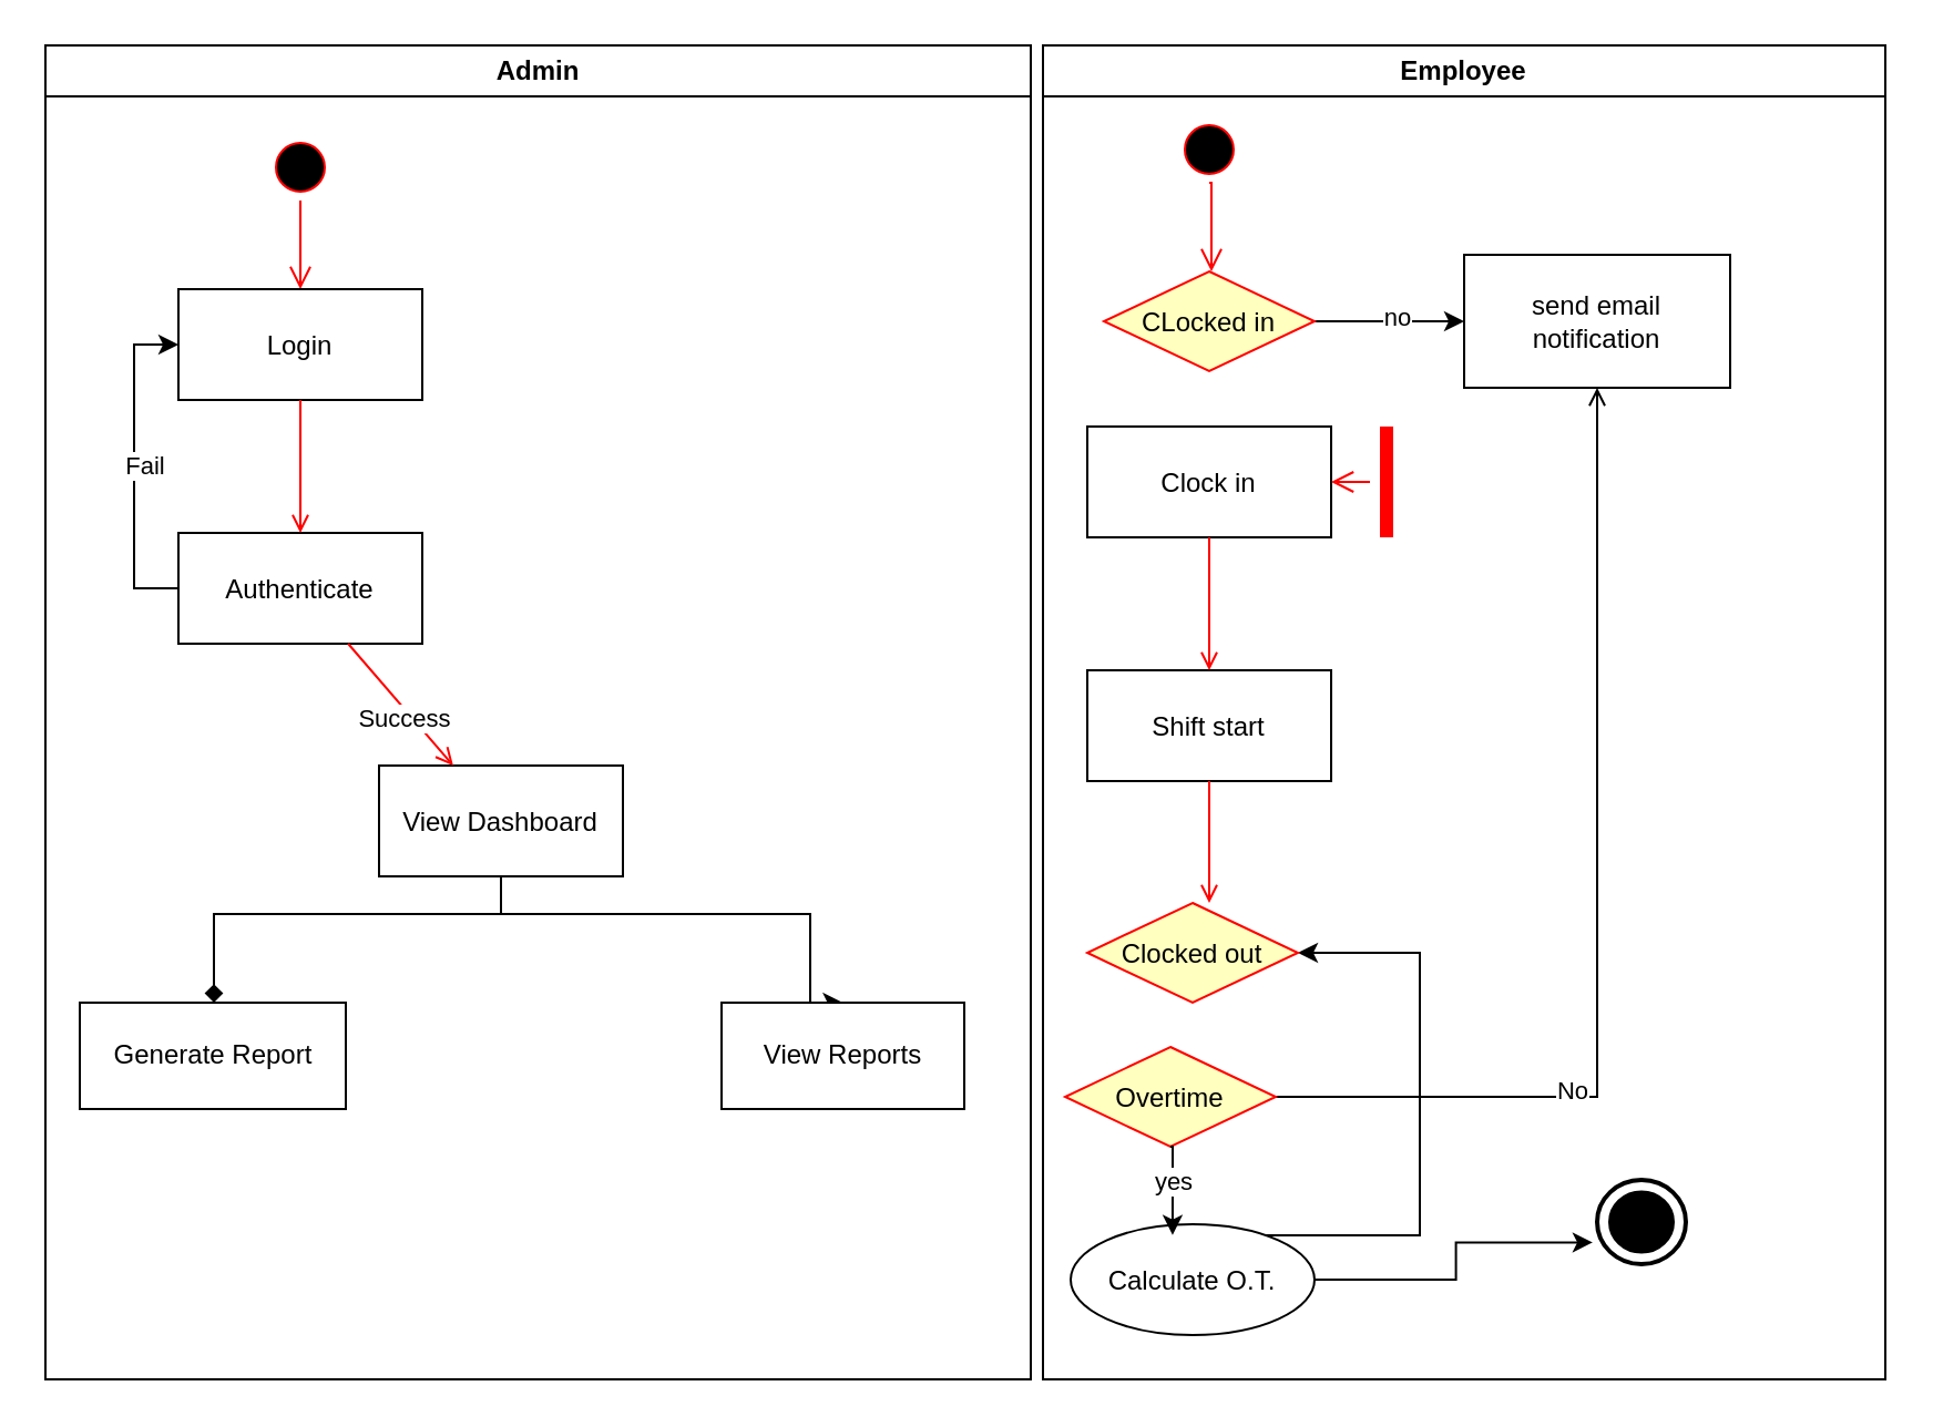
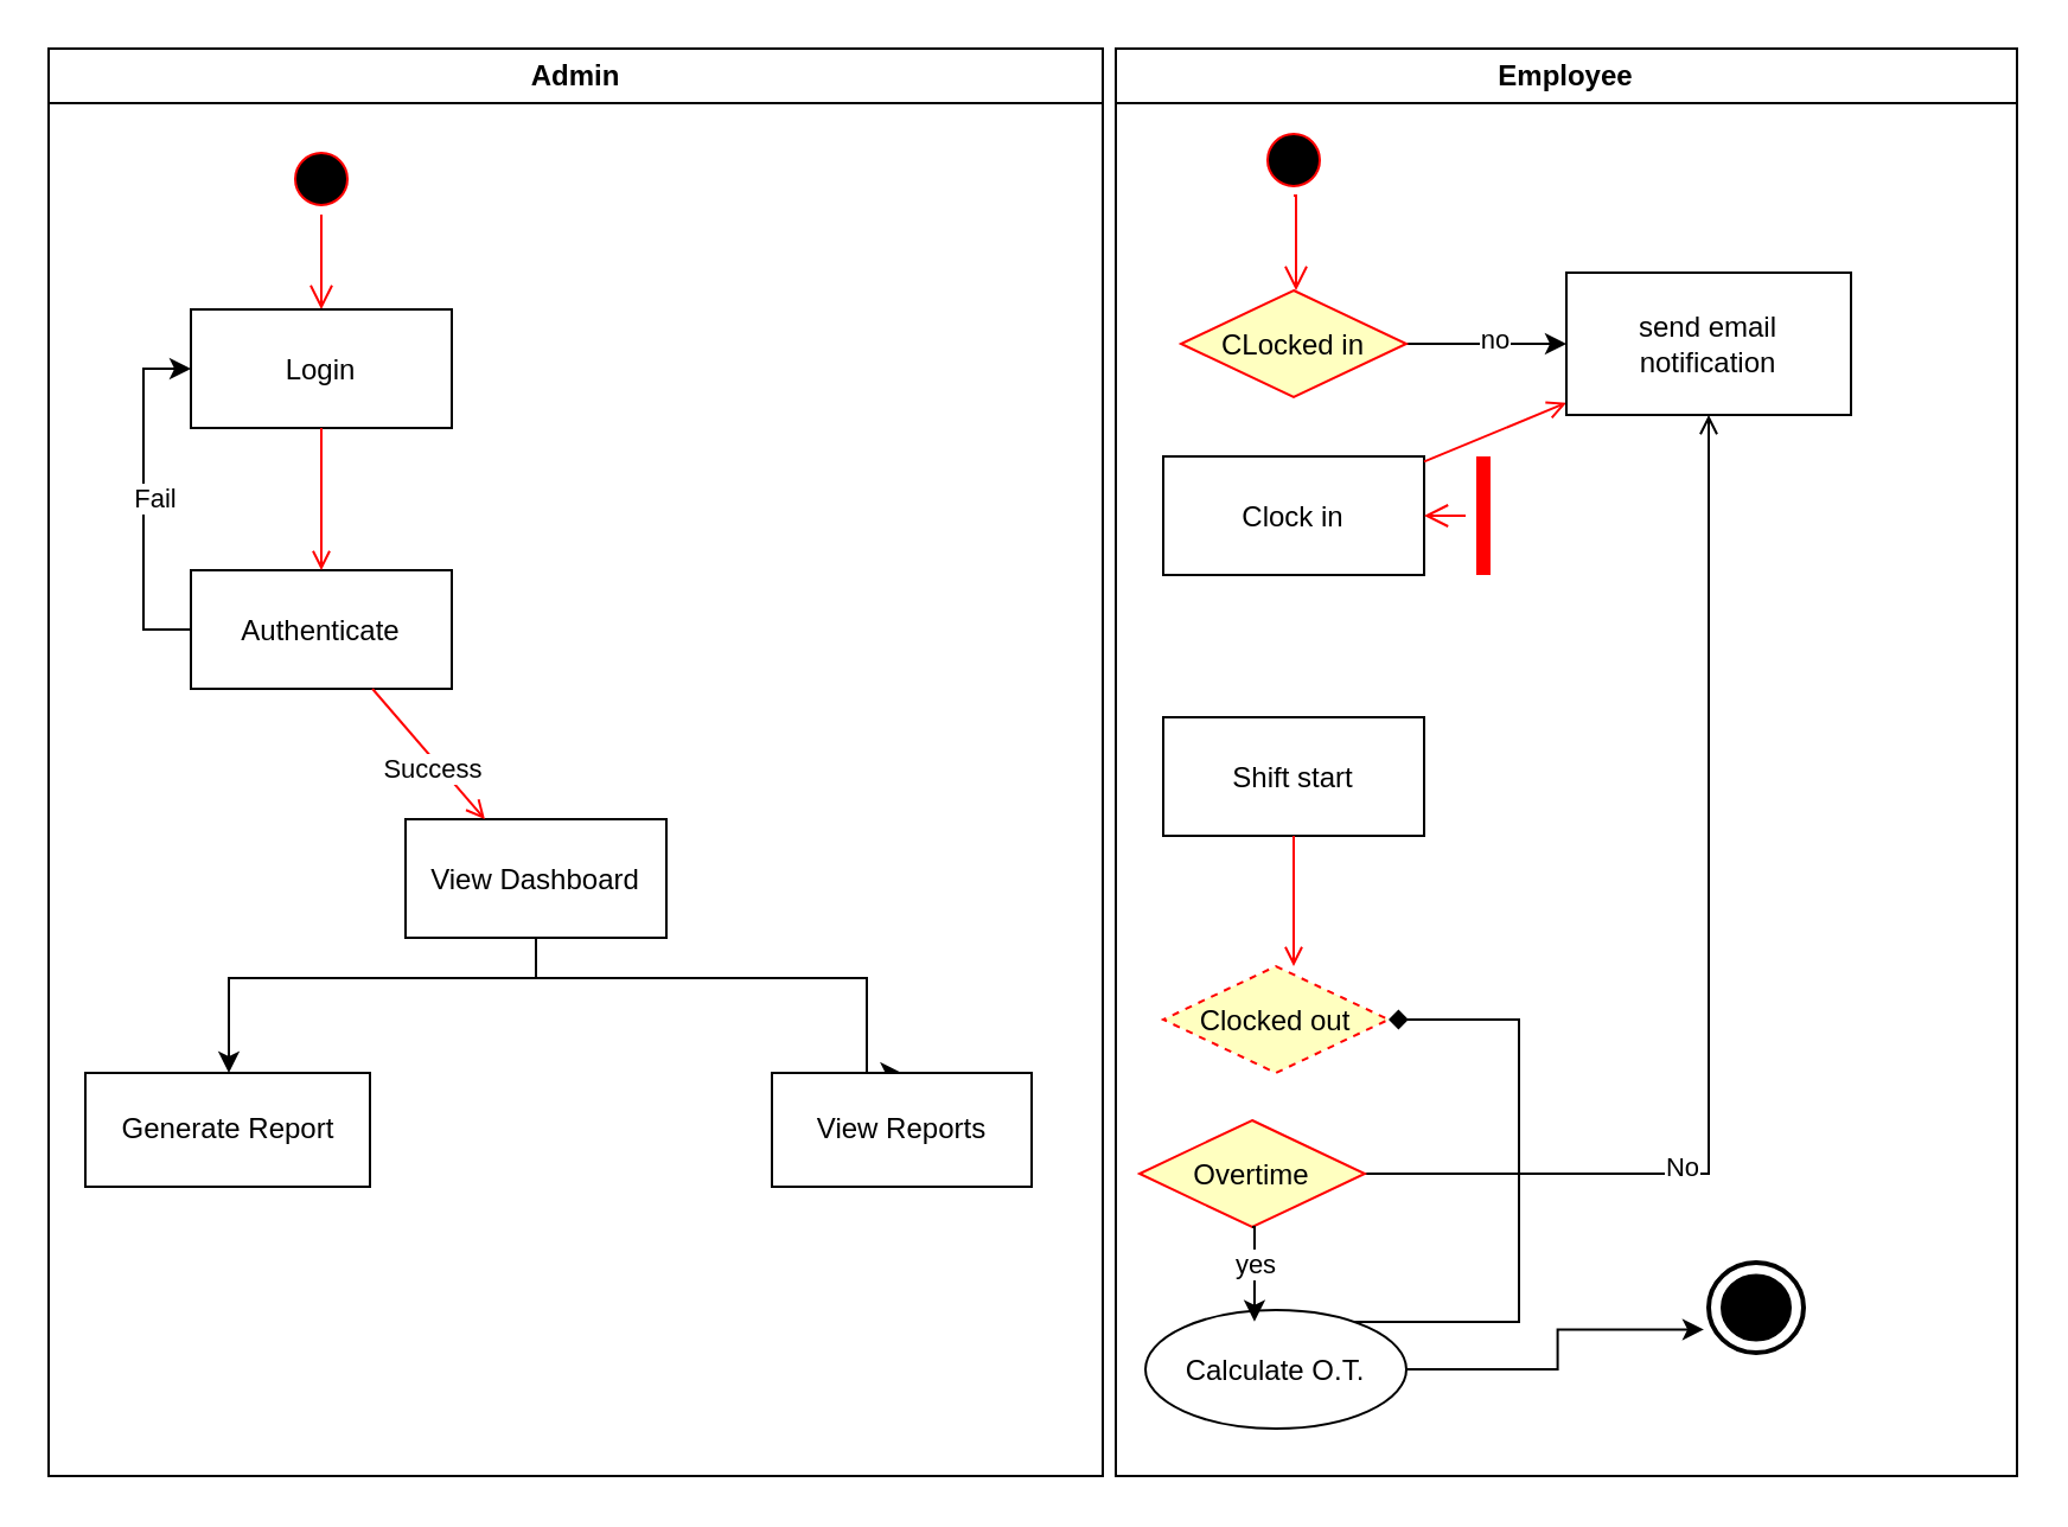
  <mxCell id="0" />
  <mxCell id="1" parent="0" />
  <mxCell id="2" value="Admin" style="swimlane;whiteSpace=wrap" parent="1" vertex="1"><mxGeometry y="20" width="444.5" height="602" as="geometry" x="20" /></mxCell>
  <mxCell id="3" value="" style="ellipse;shape=startState;fillColor=#000000;strokeColor=#ff0000;" parent="2" vertex="1"><mxGeometry x="100" y="40" width="30" height="30" as="geometry" /></mxCell>
  <mxCell id="4" value="" style="edgeStyle=elbowEdgeStyle;elbow=horizontal;verticalAlign=bottom;endArrow=open;endSize=8;strokeColor=#FF0000;endFill=1;rounded=0" parent="2" source="3" target="5" edge="1"><mxGeometry x="100" y="40" as="geometry"><mxPoint x="115" y="110" as="targetPoint" /></mxGeometry></mxCell>
  <mxCell id="5" value="Login" style="" parent="2" vertex="1"><mxGeometry x="60" y="110" width="110" height="50" as="geometry" /></mxCell>
  <mxCell id="6" style="edgeStyle=orthogonalEdgeStyle;rounded=0;orthogonalLoop=1;jettySize=auto;html=1;exitX=0;exitY=0.5;exitDx=0;exitDy=0;entryX=0;entryY=0.5;entryDx=0;entryDy=0;" edge="1" parent="2" source="8" target="5"><mxGeometry relative="1" as="geometry" /></mxCell>
  <mxCell id="7" value="Fail" style="edgeLabel;html=1;align=center;verticalAlign=middle;resizable=0;points=[];" vertex="1" connectable="0" parent="6"><mxGeometry x="0.013" y="-4" relative="1" as="geometry"><mxPoint as="offset" /></mxGeometry></mxCell>
  <mxCell id="8" value="Authenticate" style="" parent="2" vertex="1"><mxGeometry x="60" y="220" width="110" height="50" as="geometry" /></mxCell>
  <mxCell id="9" value="" style="endArrow=open;strokeColor=#FF0000;endFill=1;rounded=0" parent="2" source="5" target="8" edge="1"><mxGeometry relative="1" as="geometry" /></mxCell>
- <mxCell id="10" value="" style="edgeStyle=orthogonalEdgeStyle;rounded=0;orthogonalLoop=1;jettySize=auto;html=1;endArrow=diamond;" edge="1" parent="2" source="12" target="15"><mxGeometry relative="1" as="geometry"><Array as="points"><mxPoint x="206" y="392" /><mxPoint x="76" y="392" /></Array></mxGeometry></mxCell>
+ <mxCell id="10" value="" style="edgeStyle=orthogonalEdgeStyle;rounded=0;orthogonalLoop=1;jettySize=auto;html=1;" edge="1" parent="2" source="12" target="15"><mxGeometry relative="1" as="geometry"><Array as="points"><mxPoint x="206" y="392" /><mxPoint x="76" y="392" /></Array></mxGeometry></mxCell>
  <mxCell id="11" style="edgeStyle=orthogonalEdgeStyle;rounded=0;orthogonalLoop=1;jettySize=auto;html=1;exitX=0.5;exitY=1;exitDx=0;exitDy=0;entryX=0.5;entryY=0;entryDx=0;entryDy=0;" edge="1" parent="2" source="12" target="16"><mxGeometry relative="1" as="geometry"><Array as="points"><mxPoint x="206" y="392" /><mxPoint x="345" y="392" /></Array></mxGeometry></mxCell>
  <mxCell id="12" value="View Dashboard" style="" parent="2" vertex="1"><mxGeometry x="150.5" y="325" width="110" height="50" as="geometry" /></mxCell>
  <mxCell id="13" value="" style="endArrow=open;strokeColor=#FF0000;endFill=1;rounded=0" parent="2" source="8" target="12" edge="1"><mxGeometry relative="1" as="geometry" /></mxCell>
  <mxCell id="14" value="Success" style="edgeLabel;html=1;align=center;verticalAlign=middle;resizable=0;points=[];" vertex="1" connectable="0" parent="13"><mxGeometry x="0.127" y="-3" relative="1" as="geometry"><mxPoint as="offset" /></mxGeometry></mxCell>
  <mxCell id="15" value="Generate Report" style="whiteSpace=wrap;html=1;" vertex="1" parent="2"><mxGeometry x="15.5" y="432" width="120" height="48" as="geometry" /></mxCell>
  <mxCell id="16" value="View Reports" style="rounded=0;whiteSpace=wrap;html=1;" vertex="1" parent="2"><mxGeometry x="305" y="432" width="109.5" height="48" as="geometry" /></mxCell>
  <mxCell id="17" value="Employee" style="swimlane;whiteSpace=wrap" parent="1" vertex="1"><mxGeometry x="470" y="20" width="380" height="602" as="geometry" /></mxCell>
  <mxCell id="18" value="" style="ellipse;shape=startState;fillColor=#000000;strokeColor=#ff0000;" parent="17" vertex="1"><mxGeometry x="60" y="32" width="30" height="30" as="geometry" /></mxCell>
  <mxCell id="19" value="" style="edgeStyle=elbowEdgeStyle;elbow=horizontal;verticalAlign=bottom;endArrow=open;endSize=8;strokeColor=#FF0000;endFill=1;rounded=0;exitX=0.5;exitY=1;exitDx=0;exitDy=0;" parent="17" source="18" edge="1"><mxGeometry x="40" y="20" as="geometry"><mxPoint x="76" y="102" as="targetPoint" /><mxPoint x="76" y="82" as="sourcePoint" /></mxGeometry></mxCell>
  <mxCell id="20" value="Clock in" style="" parent="17" vertex="1"><mxGeometry x="20" y="172" width="110" height="50" as="geometry" /></mxCell>
  <mxCell id="21" value="Shift start" style="" parent="17" vertex="1"><mxGeometry x="20" y="282" width="110" height="50" as="geometry" /></mxCell>
- <mxCell id="22" value="" style="endArrow=open;strokeColor=#FF0000;endFill=1;rounded=0" parent="17" source="20" target="21" edge="1"><mxGeometry relative="1" as="geometry" /></mxCell>
+ <mxCell id="22" value="" style="endArrow=open;strokeColor=#FF0000;endFill=1;rounded=0;" parent="17" source="20" target="32" edge="1"><mxGeometry relative="1" as="geometry" /></mxCell>
  <mxCell id="23" value="" style="endArrow=open;strokeColor=#FF0000;endFill=1;rounded=0" parent="17" source="21" edge="1"><mxGeometry relative="1" as="geometry"><mxPoint x="75" y="387" as="targetPoint" /></mxGeometry></mxCell>
  <mxCell id="24" value="" style="shape=line;strokeWidth=6;strokeColor=#ff0000;rotation=90" parent="17" vertex="1"><mxGeometry x="130" y="189.5" width="50" height="15" as="geometry" /></mxCell>
  <mxCell id="25" value="" style="edgeStyle=elbowEdgeStyle;elbow=horizontal;verticalAlign=bottom;endArrow=open;endSize=8;strokeColor=#FF0000;endFill=1;rounded=0" parent="17" source="24" target="20" edge="1"><mxGeometry x="130" y="90" as="geometry"><mxPoint x="230" y="202" as="targetPoint" /></mxGeometry></mxCell>
- <mxCell id="26" style="edgeStyle=orthogonalEdgeStyle;rounded=0;orthogonalLoop=1;jettySize=auto;html=1;entryX=1;entryY=0.5;entryDx=0;entryDy=0;" edge="1" parent="17" source="27" target="28"><mxGeometry relative="1" as="geometry"><Array as="points"><mxPoint x="170" y="537" /><mxPoint x="170" y="409" /></Array></mxGeometry></mxCell>
+ <mxCell id="26" style="edgeStyle=orthogonalEdgeStyle;rounded=0;orthogonalLoop=1;jettySize=auto;html=1;entryX=1;entryY=0.5;entryDx=0;entryDy=0;endArrow=diamond;" edge="1" parent="17" source="27" target="28"><mxGeometry relative="1" as="geometry"><Array as="points"><mxPoint x="170" y="537" /><mxPoint x="170" y="409" /></Array></mxGeometry></mxCell>
  <mxCell id="27" value="Calculate O.T." style="ellipse;" parent="17" vertex="1"><mxGeometry x="12.5" y="532" width="110" height="50" as="geometry" /></mxCell>
- <mxCell id="28" value="Clocked out" style="rhombus;fillColor=#ffffc0;strokeColor=#ff0000;" vertex="1" parent="17"><mxGeometry x="20" y="387" width="95" height="45" as="geometry" /></mxCell>
+ <mxCell id="28" value="Clocked out" style="rhombus;fillColor=#ffffc0;strokeColor=#ff0000;dashed=1;" vertex="1" parent="17"><mxGeometry x="20" y="387" width="95" height="45" as="geometry" /></mxCell>
  <mxCell id="29" value="" style="edgeStyle=orthogonalEdgeStyle;rounded=0;orthogonalLoop=1;jettySize=auto;html=1;" edge="1" parent="17" source="31" target="32"><mxGeometry relative="1" as="geometry" /></mxCell>
  <mxCell id="30" value="no" style="edgeLabel;html=1;align=center;verticalAlign=middle;resizable=0;points=[];" vertex="1" connectable="0" parent="29"><mxGeometry x="0.11" y="2" relative="1" as="geometry"><mxPoint as="offset" /></mxGeometry></mxCell>
  <mxCell id="31" value="CLocked in" style="rhombus;fillColor=#ffffc0;strokeColor=#ff0000;" vertex="1" parent="17"><mxGeometry x="27.5" y="102" width="95" height="45" as="geometry" /></mxCell>
  <mxCell id="32" value="send email notification" style="whiteSpace=wrap;html=1;" vertex="1" parent="17"><mxGeometry x="190" y="94.5" width="120" height="60" as="geometry" /></mxCell>
  <mxCell id="33" style="edgeStyle=orthogonalEdgeStyle;rounded=0;orthogonalLoop=1;jettySize=auto;html=1;endArrow=open;" edge="1" parent="17" source="35" target="32"><mxGeometry relative="1" as="geometry" /></mxCell>
  <mxCell id="34" value="No" style="edgeLabel;html=1;align=center;verticalAlign=middle;resizable=0;points=[];" vertex="1" connectable="0" parent="33"><mxGeometry x="-0.429" y="3" relative="1" as="geometry"><mxPoint as="offset" /></mxGeometry></mxCell>
  <mxCell id="35" value="Overtime" style="rhombus;fillColor=#ffffc0;strokeColor=#ff0000;" vertex="1" parent="17"><mxGeometry x="10" y="452" width="95" height="45" as="geometry" /></mxCell>
  <mxCell id="36" style="edgeStyle=orthogonalEdgeStyle;rounded=0;orthogonalLoop=1;jettySize=auto;html=1;exitX=0.5;exitY=1;exitDx=0;exitDy=0;entryX=0.418;entryY=0.097;entryDx=0;entryDy=0;entryPerimeter=0;" edge="1" parent="17" source="35" target="27"><mxGeometry relative="1" as="geometry" /></mxCell>
  <mxCell id="37" value="yes" style="edgeLabel;html=1;align=center;verticalAlign=middle;resizable=0;points=[];" vertex="1" connectable="0" parent="36"><mxGeometry x="-0.152" relative="1" as="geometry"><mxPoint as="offset" /></mxGeometry></mxCell>
  <mxCell id="38" value="" style="verticalLabelPosition=bottom;html=1;verticalAlign=top;strokeWidth=2;shape=mxgraph.lean_mapping.sequenced_pull_ball;" vertex="1" parent="17"><mxGeometry x="250" y="512" width="40" height="38" as="geometry" /></mxCell>
  <mxCell id="39" style="edgeStyle=orthogonalEdgeStyle;rounded=0;orthogonalLoop=1;jettySize=auto;html=1;exitX=1;exitY=0.5;exitDx=0;exitDy=0;entryX=-0.051;entryY=0.742;entryDx=0;entryDy=0;entryPerimeter=0;" edge="1" parent="17" source="27" target="38"><mxGeometry relative="1" as="geometry" /></mxCell>
